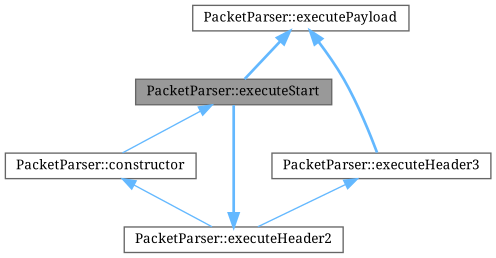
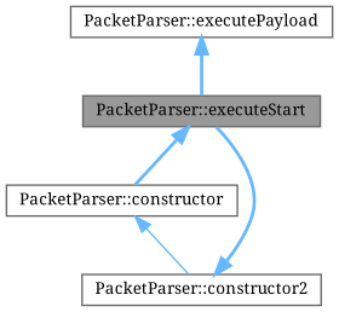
  digraph {
    fontname="Noto Serif"
    rankdir=TB
    node [color=grey40 fillcolor=white fontname="Noto Serif" fontsize=10 shape=box style=filled]
    edge [color=steelblue1 dir=back fontname="Noto Serif" fontsize=10 labelfontname=Helvetica labelfontsize=10 style=bold]
    n1 [color=gray40 fillcolor=grey60 fontcolor=black height=0.2 label="PacketParser::executeStart" width=0.4]
    n2 [height=0.2 label="PacketParser::constructor" width=0.4]
-   n3 [height=0.2 label="PacketParser::executeHeader2" width=0.4]
+   n3 [height=0.2 label="PacketParser::constructor2" width=0.4]
    n4 [height=0.2 label="PacketParser::executePayload" width=0.4]
-   n5 [height=0.2 label="PacketParser::executeHeader3" width=0.4]
-   n1 -> n2 [style=solid]
+   n1 -> n2
    n2 -> n3 [style=solid]
    n3 -> n1
    n4 -> n1
-   n4 -> n5
-   n5 -> n3 [style=solid]
  }
